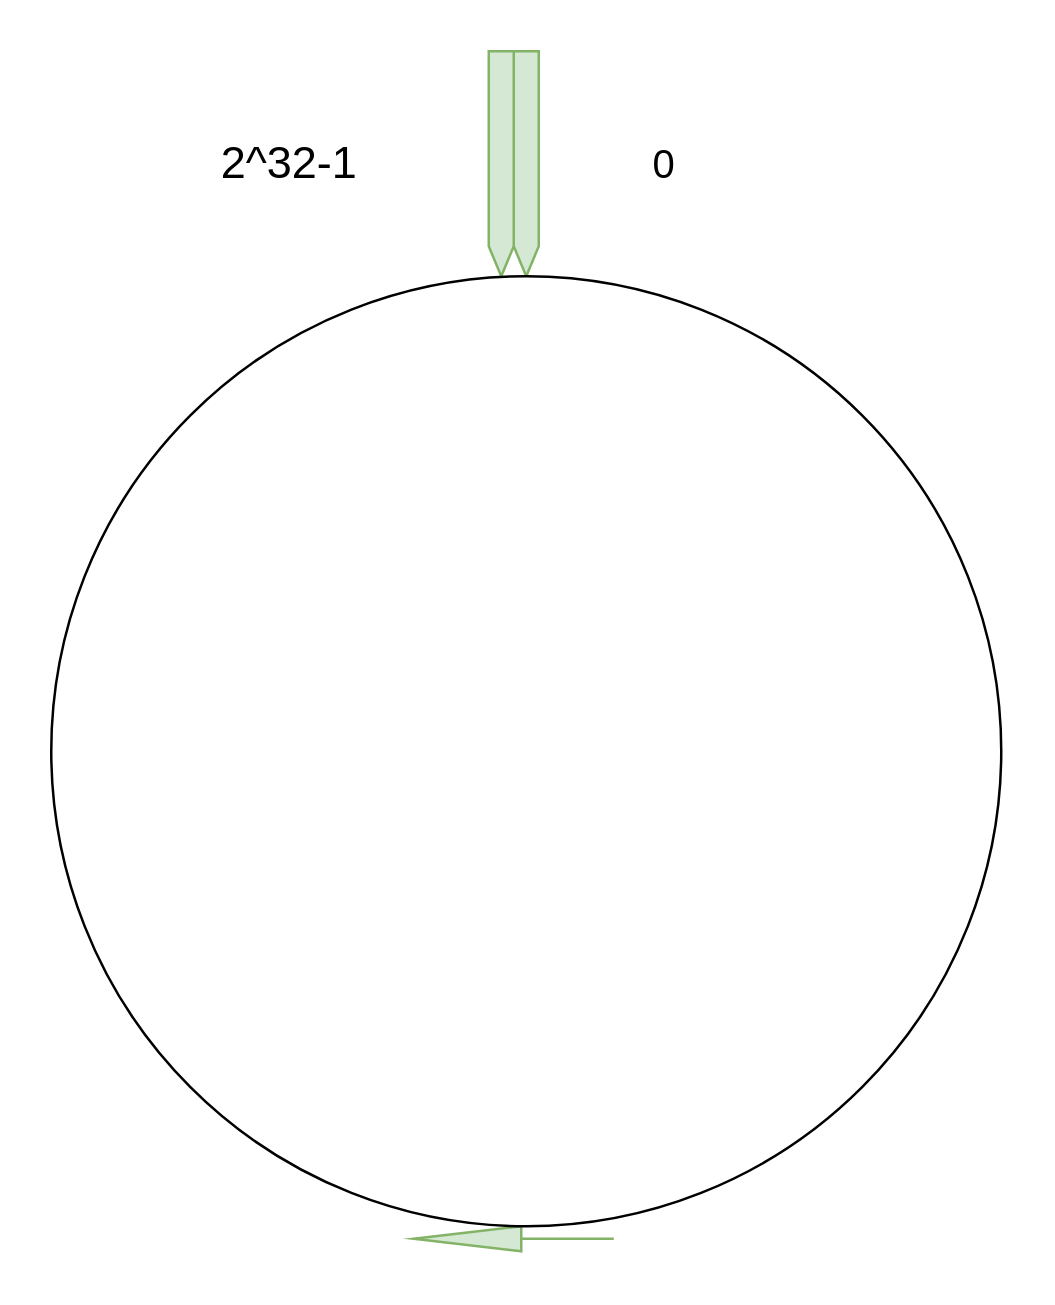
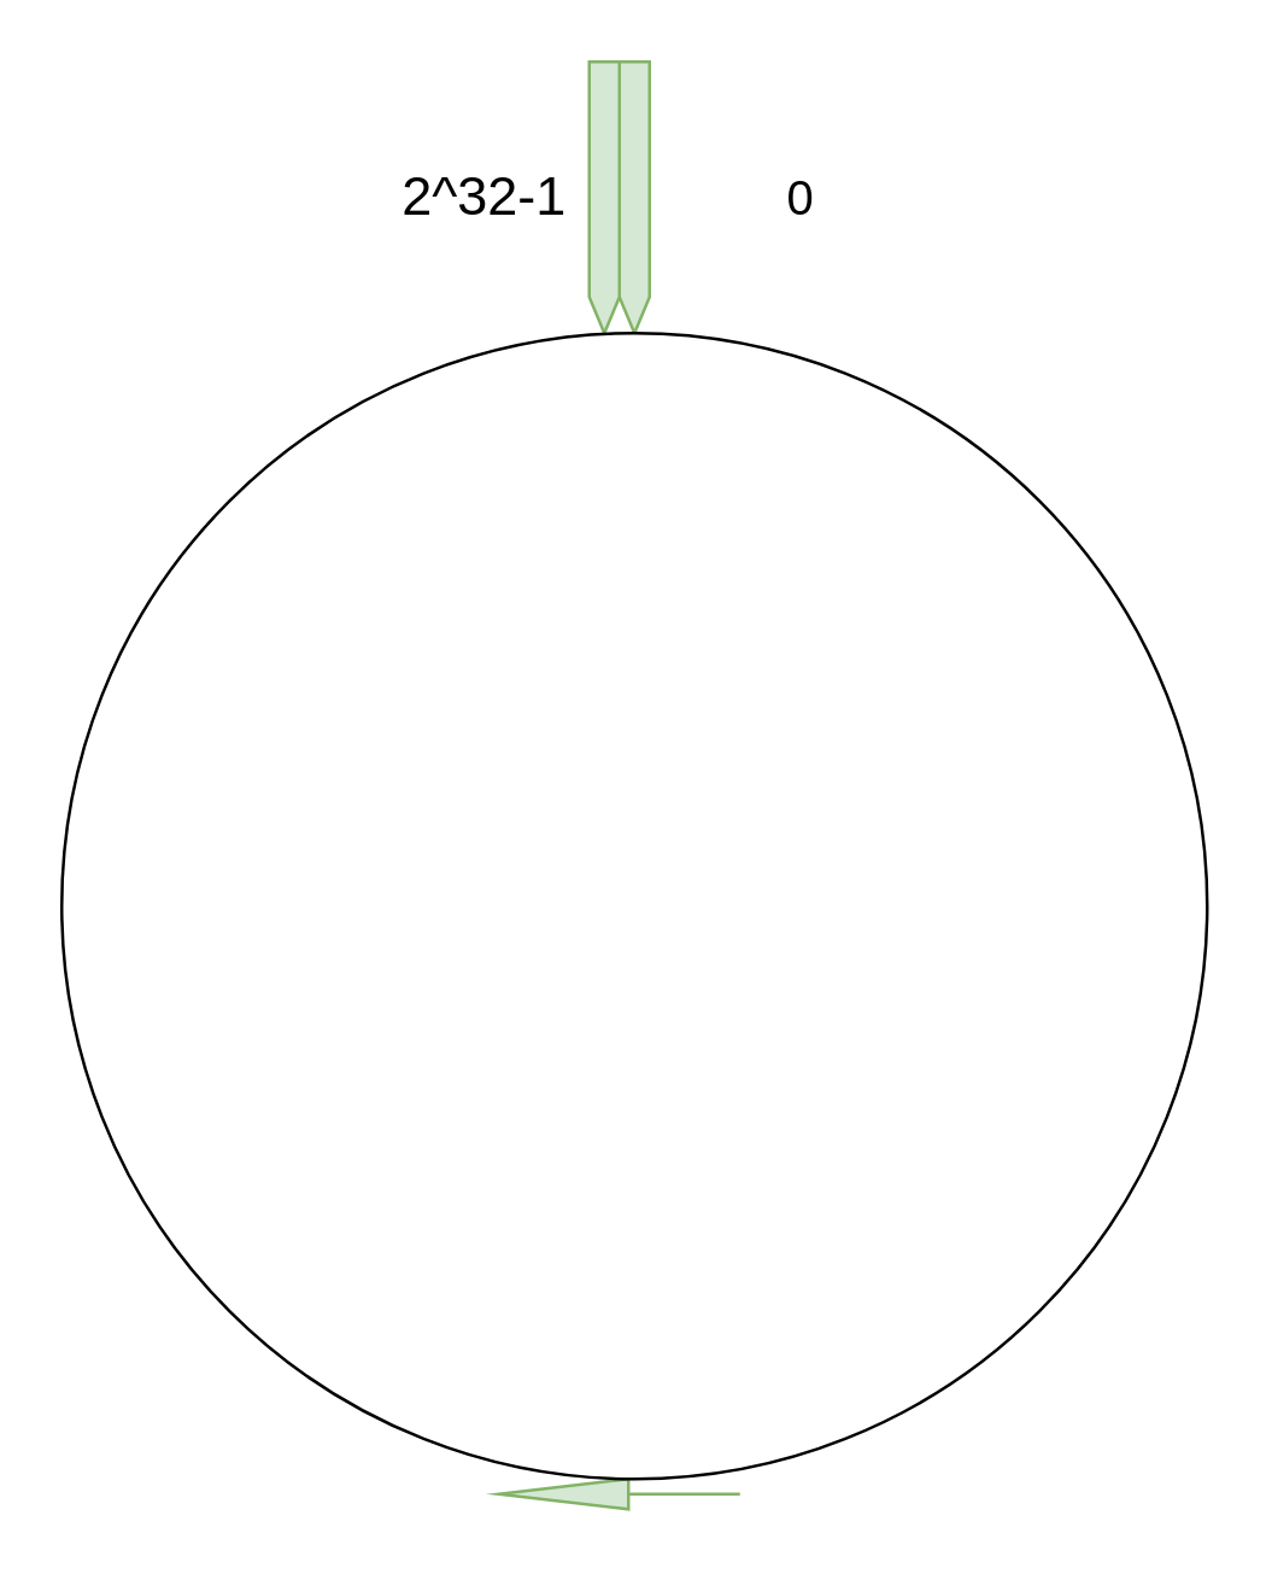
  <mxCell id="0" />
  <mxCell id="1" parent="0" />
  <mxCell id="2" value="" style="html=1;shadow=0;dashed=0;align=center;verticalAlign=middle;shape=mxgraph.arrows2.arrow;dy=0;dx=12;direction=south;notch=0;fillColor=#d5e8d4;strokeColor=#82b366;" vertex="1" parent="1"><mxGeometry x="205" y="20" width="10" height="90" as="geometry" /></mxCell>
  <mxCell id="3" value="" style="html=1;shadow=0;dashed=0;align=center;verticalAlign=middle;shape=mxgraph.arrows2.arrow;dy=0;dx=12;direction=south;notch=0;fillColor=#d5e8d4;strokeColor=#82b366;" vertex="1" parent="1"><mxGeometry x="195" y="20" width="10" height="90" as="geometry" /></mxCell>
  <mxCell id="4" value="" style="html=1;shadow=0;dashed=0;align=center;verticalAlign=middle;shape=mxgraph.arrows2.arrow;dy=1;dx=43;direction=west;notch=0;fillColor=#d5e8d4;strokeColor=#82b366;" vertex="1" parent="1"><mxGeometry x="165" y="490" width="80" height="10" as="geometry" /></mxCell>
  <mxCell id="5" value="" style="ellipse;whiteSpace=wrap;html=1;aspect=fixed;" vertex="1" parent="1"><mxGeometry x="20" y="110" width="380" height="380" as="geometry" /></mxCell>
  <mxCell id="6" value="&lt;font size=&quot;3&quot;&gt;0&lt;/font&gt;" style="text;html=1;align=center;verticalAlign=middle;resizable=0;points=[];autosize=1;" vertex="1" parent="1"><mxGeometry x="255" y="55" width="20" height="20" as="geometry" /></mxCell>
- <mxCell id="7" value="&lt;font style=&quot;font-size: 18px&quot;&gt;2^32-1&lt;/font&gt;" style="text;html=1;align=center;verticalAlign=middle;resizable=0;points=[];autosize=1;" vertex="1" parent="1"><mxGeometry x="80" y="55" width="70" height="20" as="geometry" /></mxCell>
+ <mxCell id="7" value="&lt;font style=&quot;font-size: 18px&quot;&gt;2^32-1&lt;/font&gt;" style="text;html=1;align=center;verticalAlign=middle;resizable=0;points=[];autosize=1;" vertex="1" parent="1"><mxGeometry x="125" y="55" width="70" height="20" as="geometry" /></mxCell>
